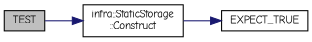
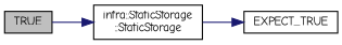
  digraph {
    fontname="Comic Neue"
    rankdir=LR
    node [color=black fillcolor=white fontname="Comic Neue" fontsize=10 shape=record style=filled]
    edge [color=midnightblue fontname="Comic Neue" fontsize=10 labelfontname=Helvetica labelfontsize=10 style=solid]
-   n1 [fillcolor=grey75 fontcolor=black height=0.2 label=TEST width=0.4]
-   n2 [height=0.2 label="infra::StaticStorage\l::Construct" width=0.4]
+   n1 [fillcolor=grey75 fontcolor=black height=0.2 label=TRUE width=0.4]
+   n2 [height=0.2 label="infra::StaticStorage\l::StaticStorage" width=0.4]
    n3 [height=0.2 label=EXPECT_TRUE width=0.4]
    n1 -> n2
    n2 -> n3
  }
